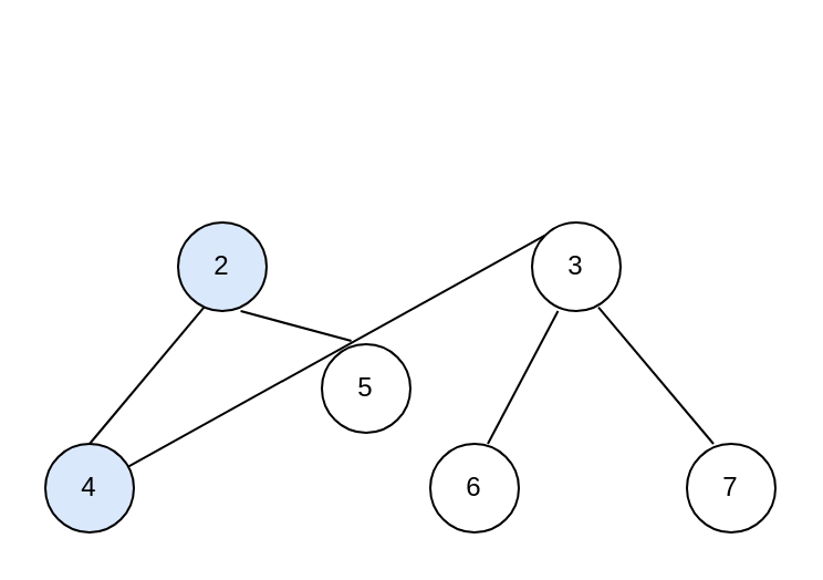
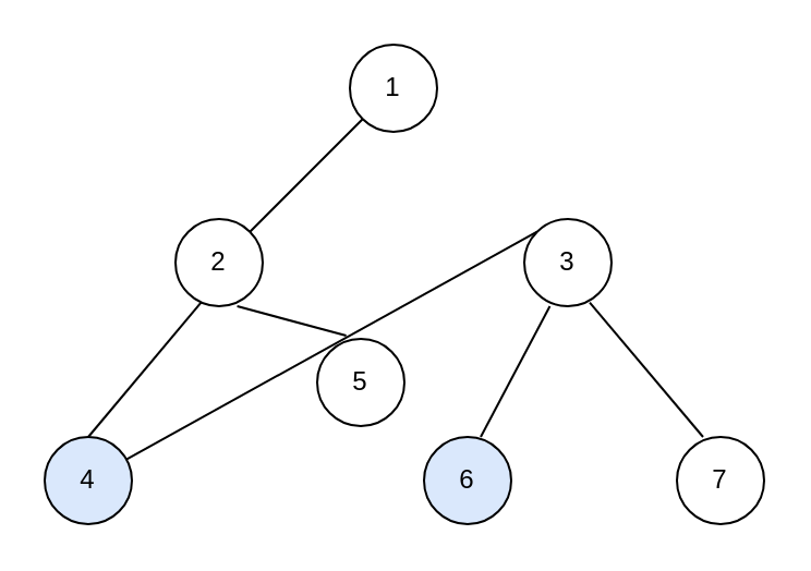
  <mxCell id="0" />
  <mxCell id="1" parent="0" />
+ <mxCell id="2" value="1" style="ellipse;whiteSpace=wrap;html=1;aspect=fixed;" vertex="1" parent="1"><mxGeometry x="160" y="20" width="40" height="40" as="geometry" /></mxCell>
+ <mxCell id="3" value="" style="endArrow=none;html=1;entryX=0;entryY=1;entryDx=0;entryDy=0;exitX=1;exitY=0;exitDx=0;exitDy=0;" edge="1" parent="1" source="5" target="2"><mxGeometry width="50" height="50" relative="1" as="geometry"><mxPoint x="120" y="100" as="sourcePoint" /><mxPoint x="180" y="60" as="targetPoint" /></mxGeometry></mxCell>
  <mxCell id="4" value="" style="endArrow=none;html=1;exitX=0;exitY=0;exitDx=0;exitDy=0;" edge="1" parent="1" source="6" target="11"><mxGeometry width="50" height="50" relative="1" as="geometry"><mxPoint x="240" y="100" as="sourcePoint" /><mxPoint x="184" y="60" as="targetPoint" /></mxGeometry></mxCell>
- <mxCell id="5" value="2" style="ellipse;whiteSpace=wrap;html=1;aspect=fixed;fillColor=#dae8fc;" vertex="1" parent="1"><mxGeometry x="80" y="100" width="40" height="40" as="geometry" /></mxCell>
+ <mxCell id="5" value="2" style="ellipse;whiteSpace=wrap;html=1;aspect=fixed;" vertex="1" parent="1"><mxGeometry x="80" y="100" width="40" height="40" as="geometry" /></mxCell>
  <mxCell id="6" value="3" style="ellipse;whiteSpace=wrap;html=1;aspect=fixed;" vertex="1" parent="1"><mxGeometry x="240" y="100" width="40" height="40" as="geometry" /></mxCell>
  <mxCell id="7" value="" style="endArrow=none;html=1;entryX=1;entryY=1;entryDx=0;entryDy=0;exitX=0.333;exitY=-0.037;exitDx=0;exitDy=0;exitPerimeter=0;" edge="1" parent="1" source="12"><mxGeometry width="50" height="50" relative="1" as="geometry"><mxPoint x="159.998" y="191.718" as="sourcePoint" /><mxPoint x="108.282" y="140.002" as="targetPoint" /></mxGeometry></mxCell>
  <mxCell id="8" value="" style="endArrow=none;html=1;entryX=1;entryY=1;entryDx=0;entryDy=0;" edge="1" parent="1"><mxGeometry width="50" height="50" relative="1" as="geometry"><mxPoint x="322" y="200" as="sourcePoint" /><mxPoint x="270.002" y="138.282" as="targetPoint" /><Array as="points" /></mxGeometry></mxCell>
  <mxCell id="9" value="" style="endArrow=none;html=1;entryX=0;entryY=1;entryDx=0;entryDy=0;exitX=0.5;exitY=0;exitDx=0;exitDy=0;" edge="1" parent="1" source="11"><mxGeometry width="50" height="50" relative="1" as="geometry"><mxPoint x="40.002" y="189.998" as="sourcePoint" /><mxPoint x="91.718" y="138.282" as="targetPoint" /></mxGeometry></mxCell>
  <mxCell id="10" value="" style="endArrow=none;html=1;entryX=0;entryY=1;entryDx=0;entryDy=0;" edge="1" parent="1"><mxGeometry width="50" height="50" relative="1" as="geometry"><mxPoint x="220" y="200" as="sourcePoint" /><mxPoint x="251.718" y="140.002" as="targetPoint" /></mxGeometry></mxCell>
  <mxCell id="11" value="4" style="ellipse;whiteSpace=wrap;html=1;aspect=fixed;fillColor=#dae8fc;" vertex="1" parent="1"><mxGeometry x="20" y="200" width="40" height="40" as="geometry" /></mxCell>
  <mxCell id="12" value="5" style="ellipse;whiteSpace=wrap;html=1;aspect=fixed;" vertex="1" parent="1"><mxGeometry x="145" y="155" width="40" height="40" as="geometry" /></mxCell>
- <mxCell id="13" value="6" style="ellipse;whiteSpace=wrap;html=1;aspect=fixed;" vertex="1" parent="1"><mxGeometry x="194" y="200" width="40" height="40" as="geometry" /></mxCell>
+ <mxCell id="13" value="6" style="ellipse;whiteSpace=wrap;html=1;aspect=fixed;fillColor=#dae8fc;" vertex="1" parent="1"><mxGeometry x="194" y="200" width="40" height="40" as="geometry" /></mxCell>
  <mxCell id="14" value="7" style="ellipse;whiteSpace=wrap;html=1;aspect=fixed;" vertex="1" parent="1"><mxGeometry x="310" y="200" width="40" height="40" as="geometry" /></mxCell>
